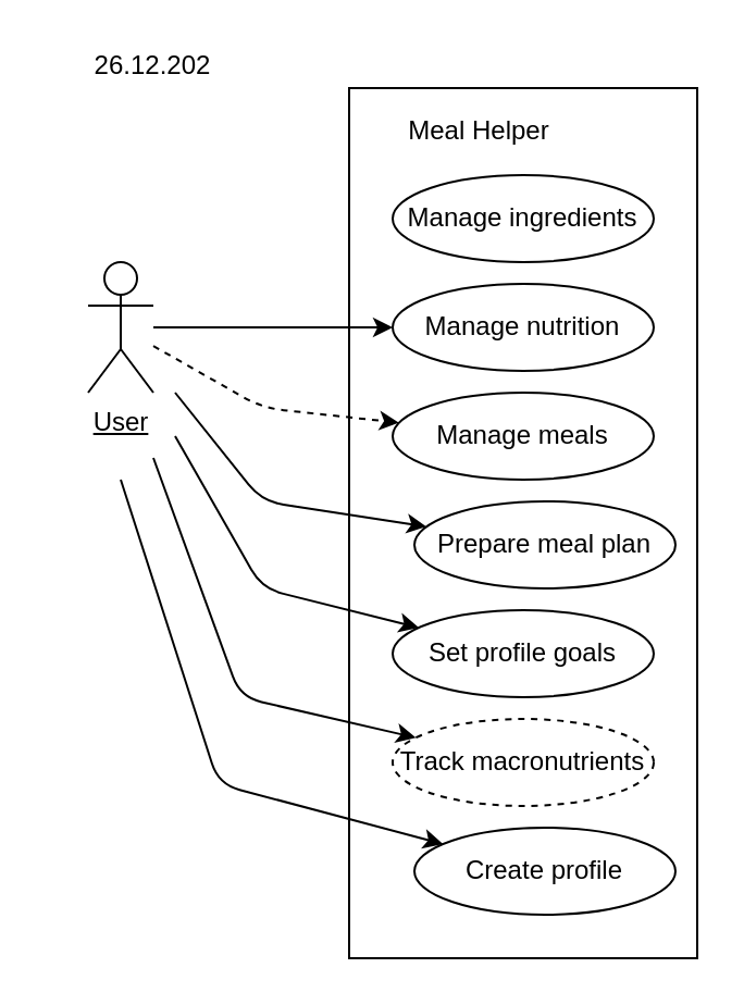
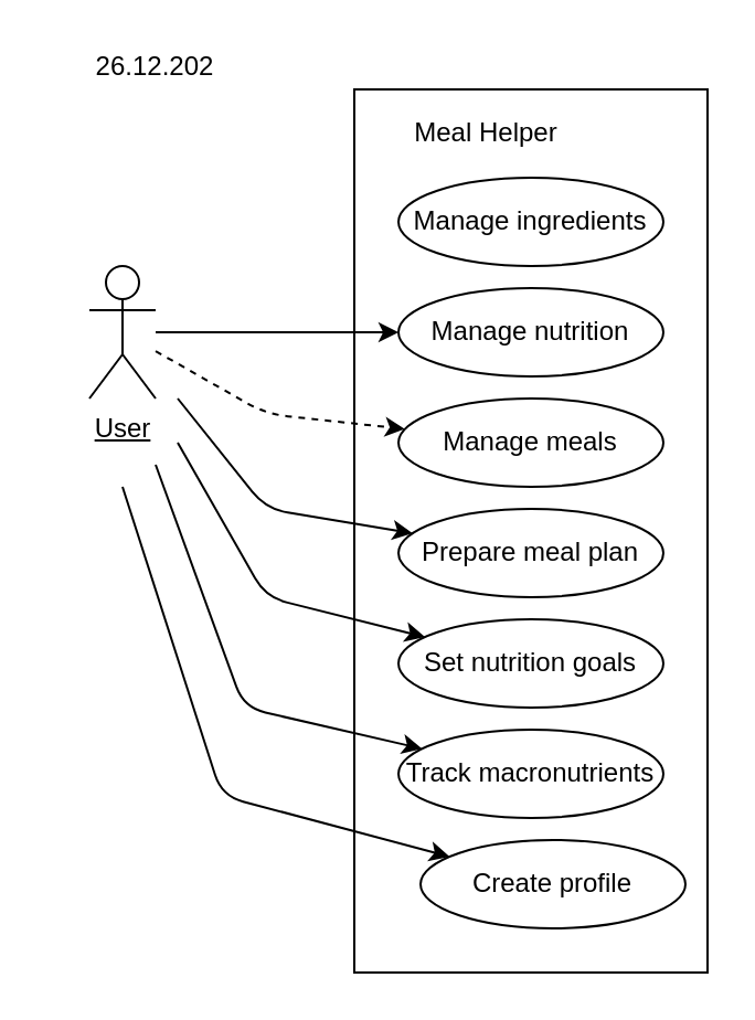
  <mxCell id="0" />
  <mxCell id="1" parent="0" />
  <mxCell id="2" value="&lt;u&gt;User&lt;br&gt;&lt;br&gt;&lt;/u&gt;" style="shape=umlActor;verticalLabelPosition=bottom;verticalAlign=top;html=1;outlineConnect=0;" vertex="1" parent="1"><mxGeometry x="40" y="120" width="30" height="60" as="geometry" /></mxCell>
  <mxCell id="3" value="" style="rounded=0;whiteSpace=wrap;html=1;" vertex="1" parent="1"><mxGeometry x="160" y="40" width="160" height="400" as="geometry" /></mxCell>
  <mxCell id="4" value="Meal Helper" style="text;html=1;strokeColor=none;fillColor=none;align=center;verticalAlign=middle;whiteSpace=wrap;rounded=0;" vertex="1" parent="1"><mxGeometry x="160" y="40" width="120" height="40" as="geometry" /></mxCell>
  <mxCell id="5" value="Manage ingredients" style="ellipse;whiteSpace=wrap;html=1;" vertex="1" parent="1"><mxGeometry x="180" y="80" width="120" height="40" as="geometry" /></mxCell>
  <mxCell id="6" value="Manage nutrition" style="ellipse;whiteSpace=wrap;html=1;" vertex="1" parent="1"><mxGeometry x="180" y="130" width="120" height="40" as="geometry" /></mxCell>
  <mxCell id="7" value="Manage meals" style="ellipse;whiteSpace=wrap;html=1;" vertex="1" parent="1"><mxGeometry x="180" y="180" width="120" height="40" as="geometry" /></mxCell>
- <mxCell id="8" value="Prepare meal plan" style="ellipse;whiteSpace=wrap;html=1;" vertex="1" parent="1"><mxGeometry x="190" y="230" width="120" height="40" as="geometry" /></mxCell>
- <mxCell id="9" value="Track macronutrients" style="ellipse;whiteSpace=wrap;html=1;dashed=1;" vertex="1" parent="1"><mxGeometry x="180" y="330" width="120" height="40" as="geometry" /></mxCell>
- <mxCell id="10" value="Set profile goals" style="ellipse;whiteSpace=wrap;html=1;" vertex="1" parent="1"><mxGeometry x="180" y="280" width="120" height="40" as="geometry" /></mxCell>
+ <mxCell id="8" value="Prepare meal plan" style="ellipse;whiteSpace=wrap;html=1;" vertex="1" parent="1"><mxGeometry x="180" y="230" width="120" height="40" as="geometry" /></mxCell>
+ <mxCell id="9" value="Track macronutrients" style="ellipse;whiteSpace=wrap;html=1;" vertex="1" parent="1"><mxGeometry x="180" y="330" width="120" height="40" as="geometry" /></mxCell>
+ <mxCell id="10" value="Set nutrition goals" style="ellipse;whiteSpace=wrap;html=1;" vertex="1" parent="1"><mxGeometry x="180" y="280" width="120" height="40" as="geometry" /></mxCell>
  <mxCell id="11" value="" style="endArrow=classic;html=1;" edge="1" parent="1" source="2" target="6"><mxGeometry width="50" height="50" relative="1" as="geometry"><mxPoint x="80" y="154.828" as="sourcePoint" /><mxPoint x="168.299" y="124.38" as="targetPoint" /></mxGeometry></mxCell>
  <mxCell id="12" value="" style="endArrow=classic;html=1;" edge="1" parent="1" target="9"><mxGeometry width="50" height="50" relative="1" as="geometry"><mxPoint x="70" y="210" as="sourcePoint" /><mxPoint x="178.299" y="134.38" as="targetPoint" /><Array as="points"><mxPoint x="110" y="320" /></Array></mxGeometry></mxCell>
  <mxCell id="13" value="" style="endArrow=classic;html=1;" edge="1" parent="1" target="10"><mxGeometry width="50" height="50" relative="1" as="geometry"><mxPoint x="80" y="200" as="sourcePoint" /><mxPoint x="188.299" y="144.38" as="targetPoint" /><Array as="points"><mxPoint x="120" y="270" /></Array></mxGeometry></mxCell>
  <mxCell id="14" value="" style="endArrow=classic;html=1;" edge="1" parent="1" target="8"><mxGeometry width="50" height="50" relative="1" as="geometry"><mxPoint x="80" y="180" as="sourcePoint" /><mxPoint x="198.299" y="154.38" as="targetPoint" /><Array as="points"><mxPoint x="120" y="230" /></Array></mxGeometry></mxCell>
  <mxCell id="15" value="" style="endArrow=classic;html=1;dashed=1;" edge="1" parent="1" source="2" target="7"><mxGeometry width="50" height="50" relative="1" as="geometry"><mxPoint x="120" y="194.828" as="sourcePoint" /><mxPoint x="208.299" y="164.38" as="targetPoint" /><Array as="points"><mxPoint x="120" y="187" /></Array></mxGeometry></mxCell>
  <mxCell id="16" value="Create profile" style="ellipse;whiteSpace=wrap;html=1;" vertex="1" parent="1"><mxGeometry x="190" y="380" width="120" height="40" as="geometry" /></mxCell>
  <mxCell id="17" value="" style="endArrow=classic;html=1;" edge="1" parent="1" target="16"><mxGeometry width="50" height="50" relative="1" as="geometry"><mxPoint x="55" y="220" as="sourcePoint" /><mxPoint x="200.668" y="348.616" as="targetPoint" /><Array as="points"><mxPoint x="100" y="360" /></Array></mxGeometry></mxCell>
  <mxCell id="18" value="26.12.202" style="text;html=1;strokeColor=none;fillColor=none;align=center;verticalAlign=middle;whiteSpace=wrap;rounded=0;" vertex="1" parent="1"><mxGeometry x="20" y="20" width="100" height="20" as="geometry" /></mxCell>
